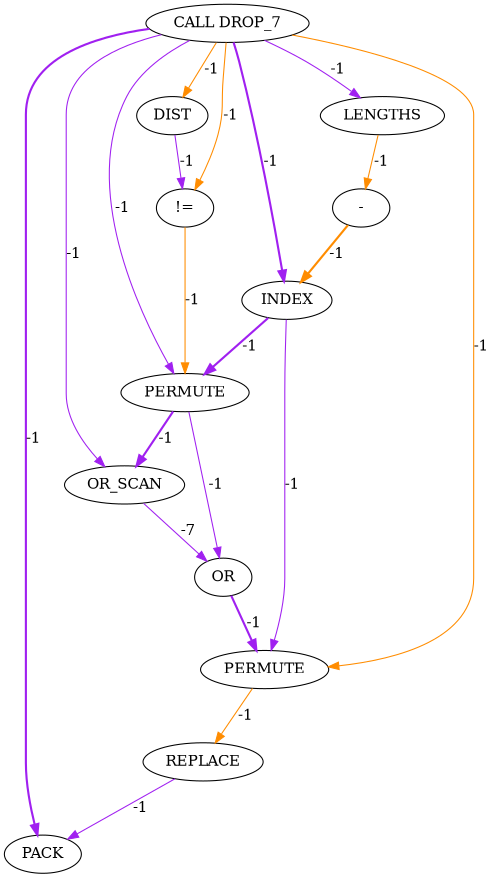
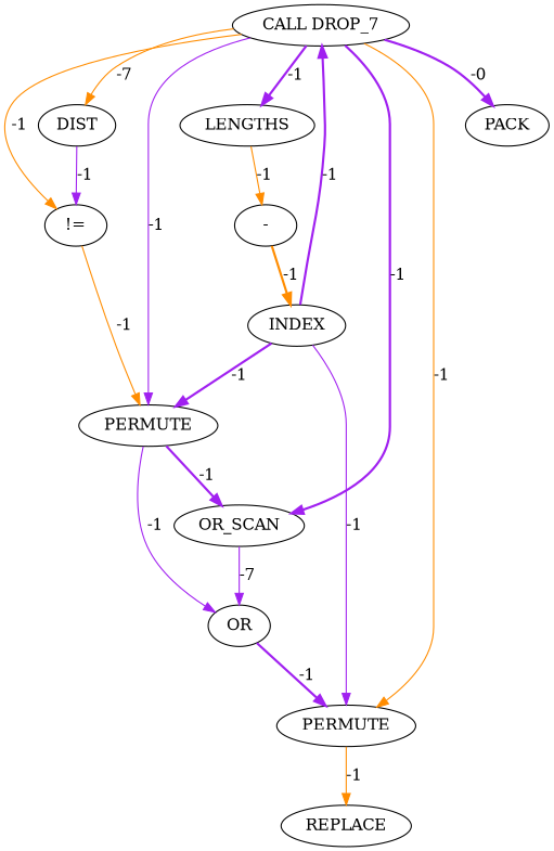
  digraph {
    node [cost=0]
    edge [color=purple cost=-1 style=solid]
    n1 [label=REPLACE]
    n2 [label=PACK]
    n3 [label=OR_SCAN]
    n4 [label=OR]
    n5 [label=PERMUTE]
    n6 [label=PERMUTE]
    n7 [label="!="]
    n8 [label=INDEX]
    n9 [label=LENGTHS]
    n10 [label="-"]
    n11 [label="CALL DROP_7"]
    n12 [label=DIST]
-   n1 -> n2 [label=-1]
    n3 -> n4 [label=-7]
    n4 -> n5 [label=-1 style=bold]
    n5 -> n1 [color=darkorange label=-1]
    n6 -> n3 [label=-1 style=bold]
    n6 -> n4 [label=-1]
    n7 -> n6 [color=darkorange label=-1]
    n8 -> n5 [label=-1]
    n8 -> n6 [label=-1 style=bold]
    n9 -> n10 [color=darkorange label=-1]
    n10 -> n8 [color=darkorange label=-1 style=bold]
-   n11 -> n2 [label=-1 style=bold]
-   n11 -> n3 [label=-1]
+   n11 -> n2 [label=-0 style=bold]
+   n11 -> n3 [label=-1 style=bold]
    n11 -> n5 [color=darkorange label=-1]
    n11 -> n6 [label=-1]
    n11 -> n7 [color=darkorange label=-1]
-   n11 -> n8 [label=-1 style=bold]
-   n11 -> n9 [label=-1]
-   n11 -> n12 [color=darkorange label=-1]
+   n8 -> n11 [label=-1 style=bold]
+   n11 -> n9 [label=-1 style=bold]
+   n11 -> n12 [color=darkorange label=-7]
    n12 -> n7 [label=-1]
  }
